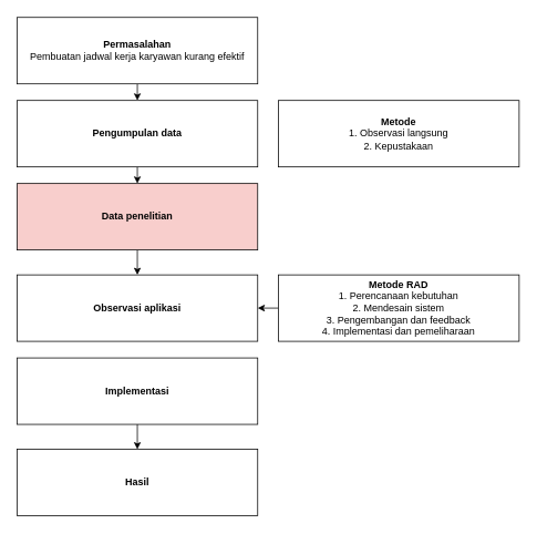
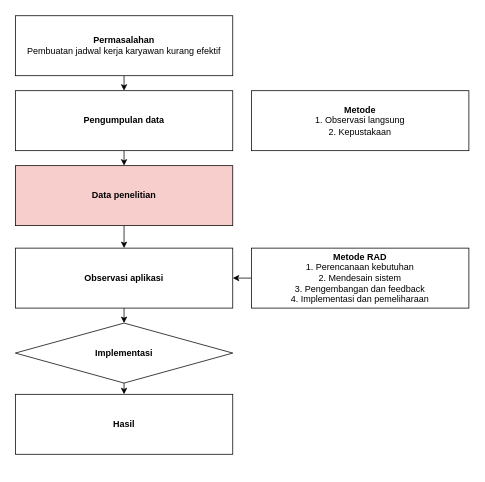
  <mxCell id="0" />
  <mxCell id="1" parent="0" />
  <mxCell id="2" value="" style="edgeStyle=none;rounded=0;orthogonalLoop=1;jettySize=auto;html=1;" edge="1" parent="1" source="3" target="5"><mxGeometry relative="1" as="geometry" /></mxCell>
  <mxCell id="3" value="&lt;div&gt;&lt;b&gt;Permasalahan&lt;/b&gt;&lt;/div&gt;&lt;div&gt;Pembuatan jadwal kerja karyawan kurang efektif&lt;br&gt;&lt;/div&gt;" style="rounded=0;whiteSpace=wrap;html=1;" vertex="1" parent="1"><mxGeometry x="20" y="20" width="290" height="80" as="geometry" /></mxCell>
  <mxCell id="4" style="edgeStyle=none;rounded=0;orthogonalLoop=1;jettySize=auto;html=1;exitX=0.5;exitY=1;exitDx=0;exitDy=0;entryX=0.5;entryY=0;entryDx=0;entryDy=0;" edge="1" parent="1" source="5" target="7"><mxGeometry relative="1" as="geometry" /></mxCell>
  <mxCell id="5" value="&lt;b&gt;Pengumpulan data&lt;/b&gt;" style="rounded=0;whiteSpace=wrap;html=1;" vertex="1" parent="1"><mxGeometry x="20" y="120" width="290" height="80" as="geometry" /></mxCell>
  <mxCell id="6" style="edgeStyle=none;rounded=0;orthogonalLoop=1;jettySize=auto;html=1;exitX=0.5;exitY=1;exitDx=0;exitDy=0;" edge="1" parent="1" source="7" target="9"><mxGeometry relative="1" as="geometry" /></mxCell>
  <mxCell id="7" value="&lt;b&gt;Data penelitian&lt;br&gt;&lt;/b&gt;" style="rounded=0;whiteSpace=wrap;html=1;fillColor=#f8cecc;" vertex="1" parent="1"><mxGeometry x="20" y="220" width="290" height="80" as="geometry" /></mxCell>
+ <mxCell id="8" style="edgeStyle=none;rounded=0;orthogonalLoop=1;jettySize=auto;html=1;exitX=0.5;exitY=1;exitDx=0;exitDy=0;entryX=0.5;entryY=0;entryDx=0;entryDy=0;" edge="1" parent="1" source="9" target="11"><mxGeometry relative="1" as="geometry" /></mxCell>
  <mxCell id="9" value="&lt;b&gt;Observasi aplikasi&lt;br&gt;&lt;/b&gt;" style="rounded=0;whiteSpace=wrap;html=1;" vertex="1" parent="1"><mxGeometry x="20" y="330" width="290" height="80" as="geometry" /></mxCell>
  <mxCell id="10" style="edgeStyle=none;rounded=0;orthogonalLoop=1;jettySize=auto;html=1;exitX=0.5;exitY=1;exitDx=0;exitDy=0;" edge="1" parent="1" source="11" target="12"><mxGeometry relative="1" as="geometry" /></mxCell>
- <mxCell id="11" value="&lt;b&gt;Implementasi&lt;/b&gt;" style="rounded=0;whiteSpace=wrap;html=1;" vertex="1" parent="1"><mxGeometry x="20" y="430" width="290" height="80" as="geometry" /></mxCell>
- <mxCell id="12" value="&lt;b&gt;Hasil&lt;/b&gt;" style="rounded=0;whiteSpace=wrap;html=1;" vertex="1" parent="1"><mxGeometry x="20" y="540" width="290" height="80" as="geometry" /></mxCell>
+ <mxCell id="11" value="&lt;b&gt;Implementasi&lt;/b&gt;" style="rhombus;whiteSpace=wrap;html=1;" vertex="1" parent="1"><mxGeometry x="20" y="430" width="290" height="80" as="geometry" /></mxCell>
+ <mxCell id="12" value="&lt;b&gt;Hasil&lt;/b&gt;" style="rounded=0;whiteSpace=wrap;html=1;" vertex="1" parent="1"><mxGeometry x="20" y="525" width="290" height="80" as="geometry" /></mxCell>
  <mxCell id="13" value="&lt;div&gt;&lt;b&gt;Metode&lt;/b&gt;&lt;/div&gt;&lt;div&gt;1. Observasi langsung&lt;/div&gt;&lt;div&gt;2. Kepustakaan&lt;br&gt;&lt;/div&gt;" style="rounded=0;whiteSpace=wrap;html=1;" vertex="1" parent="1"><mxGeometry x="335" y="120" width="290" height="80" as="geometry" /></mxCell>
  <mxCell id="14" style="edgeStyle=none;rounded=0;orthogonalLoop=1;jettySize=auto;html=1;exitX=0;exitY=0.5;exitDx=0;exitDy=0;entryX=1;entryY=0.5;entryDx=0;entryDy=0;" edge="1" parent="1" source="15" target="9"><mxGeometry relative="1" as="geometry" /></mxCell>
  <mxCell id="15" value="&lt;div&gt;&lt;b&gt;Metode RAD&lt;/b&gt;&lt;/div&gt;&lt;div&gt;1. Perencanaan kebutuhan&lt;/div&gt;&lt;div&gt;2. Mendesain sistem&lt;/div&gt;&lt;div&gt;3. Pengembangan dan feedback&lt;/div&gt;&lt;div&gt;4. Implementasi dan pemeliharaan&lt;br&gt;&lt;/div&gt;" style="rounded=0;whiteSpace=wrap;html=1;" vertex="1" parent="1"><mxGeometry x="335" y="330" width="290" height="80" as="geometry" /></mxCell>
